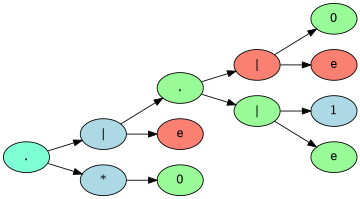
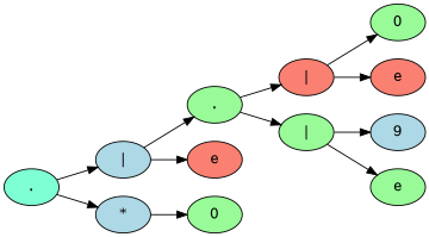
  digraph {
    rankdir=LR
    node [style=filled fillcolor=palegreen]
    n1 [label="." fillcolor=aquamarine]
    n2 [label="|" fillcolor=lightblue]
    n3 [label="*" fillcolor=lightblue]
    n4 [label="."]
    n5 [label=e fillcolor=salmon]
    n6 [label="|" fillcolor=salmon]
    n7 [label="|"]
    n8 [label=0]
    n9 [label=e fillcolor=salmon]
-   n10 [label=1 fillcolor=lightblue]
+   n10 [label=9 fillcolor=lightblue]
    n11 [label=e]
    n12 [label=0]
    n1 -> n2
    n1 -> n3
    n2 -> n4
    n2 -> n5
    n3 -> n12
    n4 -> n6
    n4 -> n7
    n6 -> n8
    n6 -> n9
    n7 -> n10
    n7 -> n11
  }
